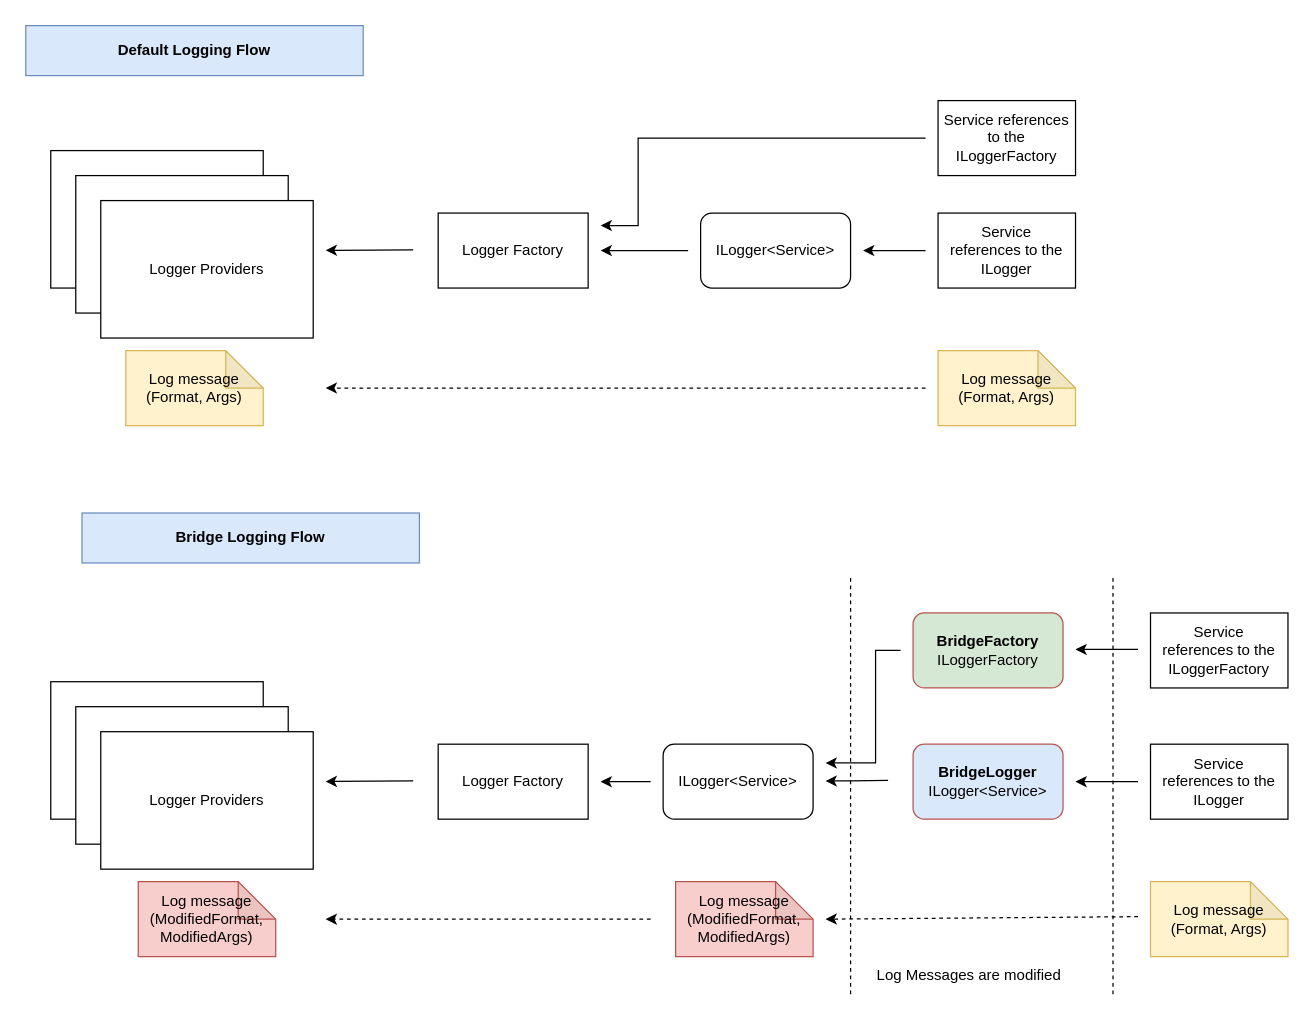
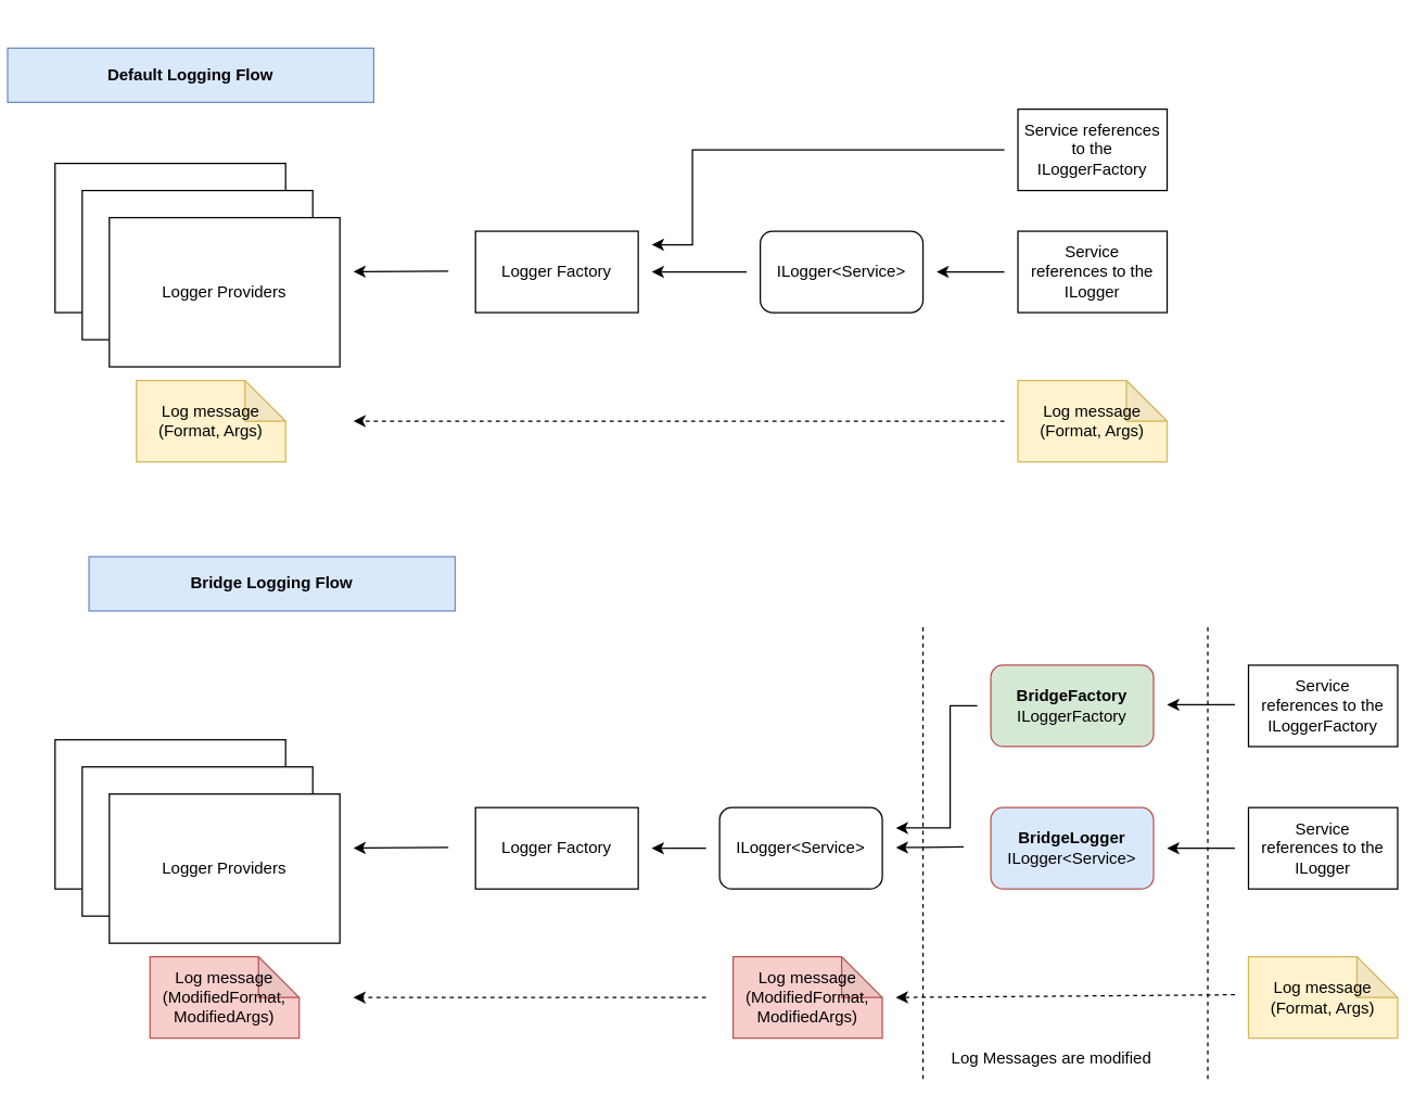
  <mxCell id="0" />
  <mxCell id="1" parent="0" />
  <mxCell id="2" value="" style="rounded=0;whiteSpace=wrap;html=1;" parent="1" vertex="1"><mxGeometry x="40" y="120" width="170" height="110" as="geometry" /></mxCell>
  <mxCell id="3" value="" style="rounded=0;whiteSpace=wrap;html=1;" parent="1" vertex="1"><mxGeometry x="60" y="140" width="170" height="110" as="geometry" /></mxCell>
  <mxCell id="4" value="Logger Providers" style="rounded=0;whiteSpace=wrap;html=1;" parent="1" vertex="1"><mxGeometry x="80" y="160" width="170" height="110" as="geometry" /></mxCell>
  <mxCell id="5" value="Logger Factory" style="rounded=0;whiteSpace=wrap;html=1;" parent="1" vertex="1"><mxGeometry x="350" y="170" width="120" height="60" as="geometry" /></mxCell>
  <mxCell id="6" value="" style="endArrow=classic;html=1;rounded=0;" parent="1" edge="1"><mxGeometry width="50" height="50" relative="1" as="geometry"><mxPoint x="330" y="199.41" as="sourcePoint" /><mxPoint x="260" y="199.82" as="targetPoint" /></mxGeometry></mxCell>
  <mxCell id="7" value="" style="endArrow=classic;html=1;rounded=0;" parent="1" edge="1"><mxGeometry width="50" height="50" relative="1" as="geometry"><mxPoint x="550" y="200" as="sourcePoint" /><mxPoint x="480" y="200" as="targetPoint" /></mxGeometry></mxCell>
  <mxCell id="8" value="Service references&amp;nbsp;to the ILogger" style="rounded=0;whiteSpace=wrap;html=1;" parent="1" vertex="1"><mxGeometry x="750" y="170" width="110" height="60" as="geometry" /></mxCell>
  <mxCell id="9" value="ILogger&amp;lt;Service&amp;gt;" style="rounded=1;whiteSpace=wrap;html=1;" parent="1" vertex="1"><mxGeometry x="560" y="170" width="120" height="60" as="geometry" /></mxCell>
  <mxCell id="10" value="" style="endArrow=classic;html=1;rounded=0;" parent="1" edge="1"><mxGeometry width="50" height="50" relative="1" as="geometry"><mxPoint x="740" y="200" as="sourcePoint" /><mxPoint x="690" y="200" as="targetPoint" /></mxGeometry></mxCell>
  <mxCell id="11" value="Log message&lt;br&gt;(Format, Args)" style="shape=note;whiteSpace=wrap;html=1;backgroundOutline=1;darkOpacity=0.05;align=center;fillColor=#fff2cc;strokeColor=#d6b656;" parent="1" vertex="1"><mxGeometry x="750" y="280" width="110" height="60" as="geometry" /></mxCell>
  <mxCell id="12" value="Log message&lt;br&gt;(Format, Args)" style="shape=note;whiteSpace=wrap;html=1;backgroundOutline=1;darkOpacity=0.05;align=center;fillColor=#fff2cc;strokeColor=#d6b656;" parent="1" vertex="1"><mxGeometry x="100" y="280" width="110" height="60" as="geometry" /></mxCell>
  <mxCell id="13" value="" style="endArrow=classic;html=1;rounded=0;dashed=1;" parent="1" edge="1"><mxGeometry width="50" height="50" relative="1" as="geometry"><mxPoint x="740" y="310" as="sourcePoint" /><mxPoint x="260" y="310" as="targetPoint" /></mxGeometry></mxCell>
  <mxCell id="14" value="" style="rounded=0;whiteSpace=wrap;html=1;" parent="1" vertex="1"><mxGeometry x="40" y="545" width="170" height="110" as="geometry" /></mxCell>
  <mxCell id="15" value="" style="rounded=0;whiteSpace=wrap;html=1;" parent="1" vertex="1"><mxGeometry x="60" y="565" width="170" height="110" as="geometry" /></mxCell>
  <mxCell id="16" value="Logger Providers" style="rounded=0;whiteSpace=wrap;html=1;" parent="1" vertex="1"><mxGeometry x="80" y="585" width="170" height="110" as="geometry" /></mxCell>
  <mxCell id="17" value="Logger Factory" style="rounded=0;whiteSpace=wrap;html=1;" parent="1" vertex="1"><mxGeometry x="350" y="595" width="120" height="60" as="geometry" /></mxCell>
  <mxCell id="18" value="" style="endArrow=classic;html=1;rounded=0;" parent="1" edge="1"><mxGeometry width="50" height="50" relative="1" as="geometry"><mxPoint x="330" y="624.41" as="sourcePoint" /><mxPoint x="260" y="624.82" as="targetPoint" /></mxGeometry></mxCell>
  <mxCell id="19" value="" style="endArrow=classic;html=1;rounded=0;" parent="1" edge="1"><mxGeometry width="50" height="50" relative="1" as="geometry"><mxPoint x="520" y="625" as="sourcePoint" /><mxPoint x="480" y="625" as="targetPoint" /><Array as="points"><mxPoint x="500" y="625" /></Array></mxGeometry></mxCell>
  <mxCell id="20" value="Service references&amp;nbsp;to the ILogger" style="rounded=0;whiteSpace=wrap;html=1;" parent="1" vertex="1"><mxGeometry x="920" y="595" width="110" height="60" as="geometry" /></mxCell>
  <mxCell id="21" value="&lt;b&gt;BridgeLogger&lt;/b&gt;&lt;br&gt;ILogger&amp;lt;Service&amp;gt;" style="rounded=1;whiteSpace=wrap;html=1;fillColor=#dae8fc;strokeColor=#b85450;" parent="1" vertex="1"><mxGeometry x="730" y="595" width="120" height="60" as="geometry" /></mxCell>
  <mxCell id="22" value="" style="endArrow=classic;html=1;rounded=0;" parent="1" edge="1"><mxGeometry width="50" height="50" relative="1" as="geometry"><mxPoint x="910" y="625" as="sourcePoint" /><mxPoint x="860" y="625" as="targetPoint" /></mxGeometry></mxCell>
- <mxCell id="23" value="Default Logging Flow" style="text;html=1;strokeColor=#6c8ebf;fillColor=#dae8fc;align=center;verticalAlign=middle;whiteSpace=wrap;rounded=0;fontStyle=1" parent="1" vertex="1"><mxGeometry x="20" y="20" width="270" height="40" as="geometry" /></mxCell>
+ <mxCell id="23" value="Default Logging Flow" style="text;html=1;strokeColor=#6c8ebf;fillColor=#dae8fc;align=center;verticalAlign=middle;whiteSpace=wrap;rounded=0;fontStyle=1" parent="1" vertex="1"><mxGeometry x="5" y="35" width="270" height="40" as="geometry" /></mxCell>
  <mxCell id="24" value="Log message&lt;br&gt;(Format, Args)" style="shape=note;whiteSpace=wrap;html=1;backgroundOutline=1;darkOpacity=0.05;align=center;fillColor=#fff2cc;strokeColor=#d6b656;" parent="1" vertex="1"><mxGeometry x="920" y="705" width="110" height="60" as="geometry" /></mxCell>
  <mxCell id="25" value="Log message&lt;br&gt;(ModifiedFormat, ModifiedArgs)" style="shape=note;whiteSpace=wrap;html=1;backgroundOutline=1;darkOpacity=0.05;align=center;fillColor=#f8cecc;strokeColor=#b85450;" parent="1" vertex="1"><mxGeometry x="540" y="705" width="110" height="60" as="geometry" /></mxCell>
  <mxCell id="26" value="" style="endArrow=classic;html=1;rounded=0;dashed=1;" parent="1" edge="1"><mxGeometry width="50" height="50" relative="1" as="geometry"><mxPoint x="910" y="733" as="sourcePoint" /><mxPoint x="660" y="735" as="targetPoint" /></mxGeometry></mxCell>
  <mxCell id="27" value="ILogger&amp;lt;Service&amp;gt;" style="rounded=1;whiteSpace=wrap;html=1;" parent="1" vertex="1"><mxGeometry x="530" y="595" width="120" height="60" as="geometry" /></mxCell>
  <mxCell id="28" value="" style="endArrow=classic;html=1;rounded=0;" parent="1" edge="1"><mxGeometry width="50" height="50" relative="1" as="geometry"><mxPoint x="710" y="624" as="sourcePoint" /><mxPoint x="660" y="624.41" as="targetPoint" /><Array as="points"><mxPoint x="680" y="624.41" /></Array></mxGeometry></mxCell>
  <mxCell id="29" value="Log message&lt;br&gt;(ModifiedFormat, ModifiedArgs)" style="shape=note;whiteSpace=wrap;html=1;backgroundOutline=1;darkOpacity=0.05;align=center;fillColor=#f8cecc;strokeColor=#b85450;" parent="1" vertex="1"><mxGeometry x="110" y="705" width="110" height="60" as="geometry" /></mxCell>
  <mxCell id="30" value="" style="endArrow=classic;html=1;rounded=0;dashed=1;" parent="1" edge="1"><mxGeometry width="50" height="50" relative="1" as="geometry"><mxPoint x="520" y="735" as="sourcePoint" /><mxPoint x="260" y="735" as="targetPoint" /></mxGeometry></mxCell>
  <mxCell id="31" value="" style="endArrow=none;dashed=1;html=1;rounded=0;" parent="1" edge="1"><mxGeometry width="50" height="50" relative="1" as="geometry"><mxPoint x="680" y="795" as="sourcePoint" /><mxPoint x="680" y="460" as="targetPoint" /></mxGeometry></mxCell>
  <mxCell id="32" value="" style="endArrow=none;dashed=1;html=1;rounded=0;" parent="1" edge="1"><mxGeometry width="50" height="50" relative="1" as="geometry"><mxPoint x="890" y="795" as="sourcePoint" /><mxPoint x="890" y="460" as="targetPoint" /></mxGeometry></mxCell>
  <mxCell id="33" value="Log Messages are modified" style="text;html=1;strokeColor=none;fillColor=none;align=center;verticalAlign=middle;whiteSpace=wrap;rounded=0;fontStyle=0" parent="1" vertex="1"><mxGeometry x="690" y="765" width="170" height="30" as="geometry" /></mxCell>
  <mxCell id="34" value="Bridge Logging Flow" style="text;html=1;strokeColor=#6c8ebf;fillColor=#dae8fc;align=center;verticalAlign=middle;whiteSpace=wrap;rounded=0;fontStyle=1" parent="1" vertex="1"><mxGeometry x="65" y="410" width="270" height="40" as="geometry" /></mxCell>
  <mxCell id="35" value="&lt;b&gt;BridgeFactory&lt;/b&gt;&lt;br&gt;ILoggerFactory" style="rounded=1;whiteSpace=wrap;html=1;fillColor=#d5e8d4;strokeColor=#b85450;" parent="1" vertex="1"><mxGeometry x="730" y="490" width="120" height="60" as="geometry" /></mxCell>
  <mxCell id="36" value="Service references&amp;nbsp;to the ILoggerFactory" style="rounded=0;whiteSpace=wrap;html=1;" parent="1" vertex="1"><mxGeometry x="920" y="490" width="110" height="60" as="geometry" /></mxCell>
  <mxCell id="37" value="" style="endArrow=classic;html=1;rounded=0;" parent="1" edge="1"><mxGeometry width="50" height="50" relative="1" as="geometry"><mxPoint x="910" y="519.17" as="sourcePoint" /><mxPoint x="860" y="519.17" as="targetPoint" /></mxGeometry></mxCell>
  <mxCell id="38" value="" style="endArrow=classic;html=1;rounded=0;" parent="1" edge="1"><mxGeometry width="50" height="50" relative="1" as="geometry"><mxPoint x="720" y="520" as="sourcePoint" /><mxPoint x="660" y="610" as="targetPoint" /><Array as="points"><mxPoint x="700" y="520" /><mxPoint x="700" y="610" /></Array></mxGeometry></mxCell>
  <mxCell id="39" value="Service references to the ILoggerFactory" style="rounded=0;whiteSpace=wrap;html=1;" parent="1" vertex="1"><mxGeometry x="750" y="80" width="110" height="60" as="geometry" /></mxCell>
  <mxCell id="40" value="" style="endArrow=classic;html=1;rounded=0;" parent="1" edge="1"><mxGeometry width="50" height="50" relative="1" as="geometry"><mxPoint x="740" y="110" as="sourcePoint" /><mxPoint x="480" y="180" as="targetPoint" /><Array as="points"><mxPoint x="510" y="110" /><mxPoint x="510" y="150" /><mxPoint x="510" y="180" /></Array></mxGeometry></mxCell>
